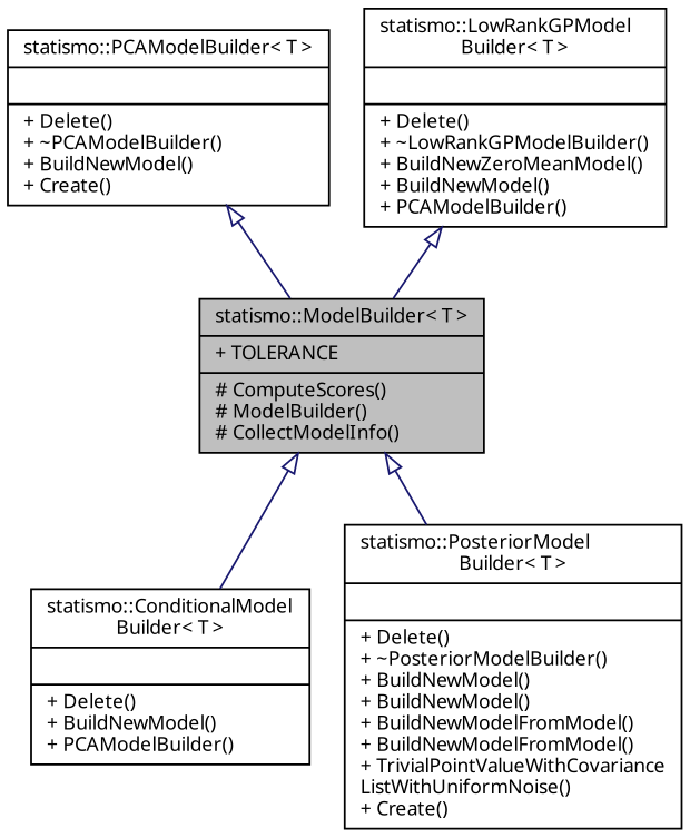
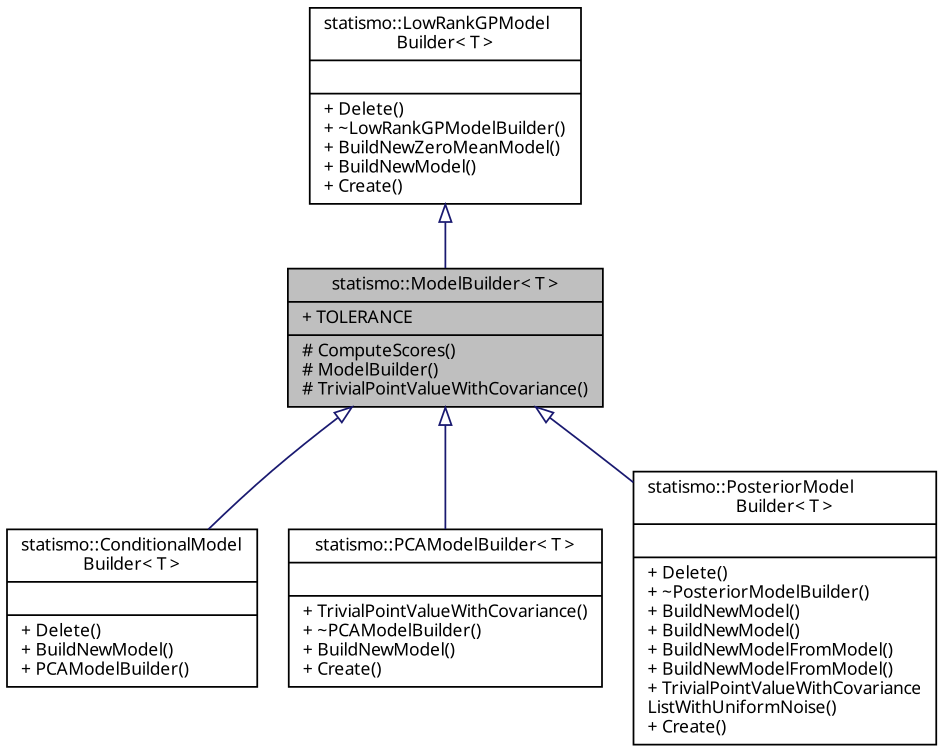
  digraph {
    node [color=black fillcolor=white fontname="FreeSans.ttf" fontsize=10 shape=record style=filled]
    edge [arrowtail=onormal color=midnightblue dir=back fontname="FreeSans.ttf" fontsize=10 labelfontname="FreeSans.ttf" labelfontsize=10 style=solid]
-   n1 [fillcolor=grey75 fontcolor=black height=0.2 label="{statismo::ModelBuilder\< T \>\n|+ TOLERANCE\l|# ComputeScores()\l# ModelBuilder()\l# CollectModelInfo()\l}" width=0.4]
+   n1 [fillcolor=grey75 fontcolor=black height=0.2 label="{statismo::ModelBuilder\< T \>\n|+ TOLERANCE\l|# ComputeScores()\l# ModelBuilder()\l# TrivialPointValueWithCovariance()\l}" width=0.4]
    n2 [height=0.2 label="{statismo::ConditionalModel\lBuilder\< T \>\n||+ Delete()\l+ BuildNewModel()\l+ PCAModelBuilder()\l}" width=0.4]
-   n3 [height=0.2 label="{statismo::PCAModelBuilder\< T \>\n||+ Delete()\l+ ~PCAModelBuilder()\l+ BuildNewModel()\l+ Create()\l}" width=0.4]
+   n3 [height=0.2 label="{statismo::PCAModelBuilder\< T \>\n||+ TrivialPointValueWithCovariance()\l+ ~PCAModelBuilder()\l+ BuildNewModel()\l+ Create()\l}" width=0.4]
    n4 [height=0.2 label="{statismo::PosteriorModel\lBuilder\< T \>\n||+ Delete()\l+ ~PosteriorModelBuilder()\l+ BuildNewModel()\l+ BuildNewModel()\l+ BuildNewModelFromModel()\l+ BuildNewModelFromModel()\l+ TrivialPointValueWithCovariance\lListWithUniformNoise()\l+ Create()\l}" width=0.4]
-   n5 [height=0.2 label="{statismo::LowRankGPModel\lBuilder\< T \>\n||+ Delete()\l+ ~LowRankGPModelBuilder()\l+ BuildNewZeroMeanModel()\l+ BuildNewModel()\l+ PCAModelBuilder()\l}" width=0.4]
+   n5 [height=0.2 label="{statismo::LowRankGPModel\lBuilder\< T \>\n||+ Delete()\l+ ~LowRankGPModelBuilder()\l+ BuildNewZeroMeanModel()\l+ BuildNewModel()\l+ Create()\l}" width=0.4]
    n1 -> n2
-   n3 -> n1
+   n1 -> n3
    n1 -> n4
    n5 -> n1
  }
